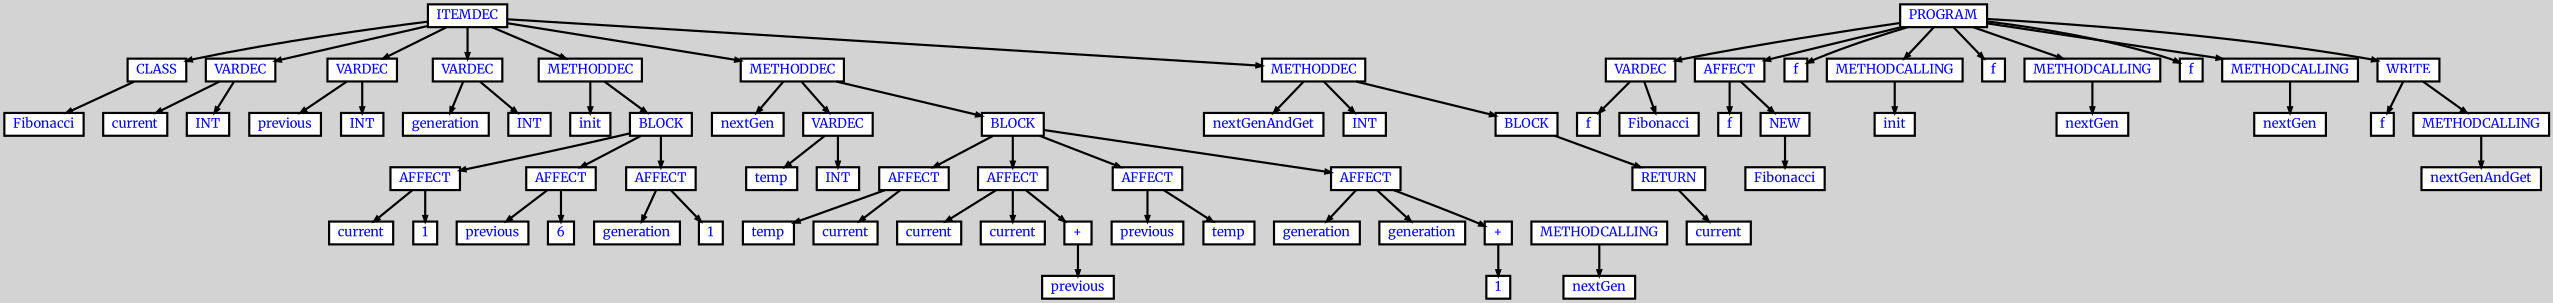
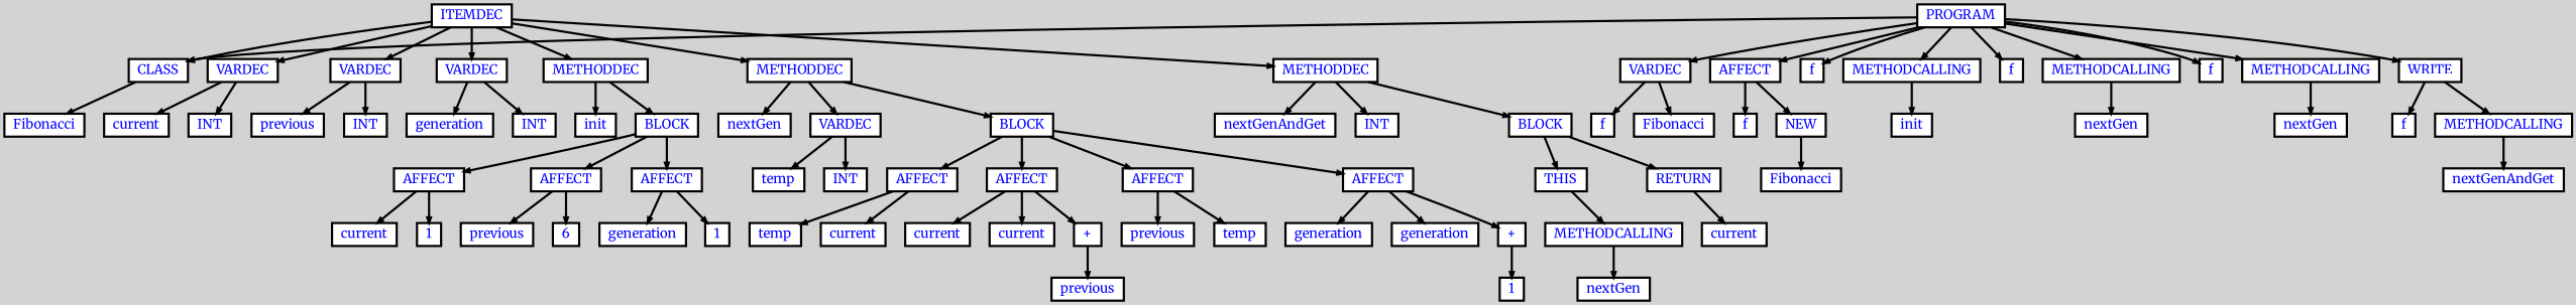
  digraph {
    bgcolor=lightgrey
    fontname=Merriweather
    ordering=out
    ranksep=.4
    node [color=black fillcolor=white fixedsize=false fontcolor=blue fontname=Merriweather fontsize=12 shape=box style="filled, solid, bold"]
    edge [arrowsize=.5 color=black fontname=Merriweather style=bold]
    n1 [height=.25 label=PROGRAM width=.25]
    n2 [height=.25 label=CLASS width=.25]
    n3 [height=.25 label=VARDEC width=.25]
    n4 [height=.25 label=AFFECT width=.25]
    n5 [height=.25 label=f width=.25]
    n6 [height=.25 label=METHODCALLING width=.25]
    n7 [height=.25 label=f width=.25]
    n8 [height=.25 label=METHODCALLING width=.25]
    n9 [height=.25 label=f width=.25]
    n10 [height=.25 label=METHODCALLING width=.25]
    n11 [height=.25 label=WRITE width=.25]
    n12 [height=.25 label=Fibonacci width=.25]
    n13 [height=.25 label=f width=.25]
    n14 [height=.25 label=Fibonacci width=.25]
    n15 [height=.25 label=f width=.25]
    n16 [height=.25 label=NEW width=.25]
    n17 [height=.25 label=init width=.25]
    n18 [height=.25 label=nextGen width=.25]
    n19 [height=.25 label=nextGen width=.25]
    n20 [height=.25 label=f width=.25]
    n21 [height=.25 label=METHODCALLING width=.25]
    n22 [height=.25 label=ITEMDEC width=.25]
    n23 [height=.25 label=VARDEC width=.25]
    n24 [height=.25 label=VARDEC width=.25]
    n25 [height=.25 label=VARDEC width=.25]
    n26 [height=.25 label=METHODDEC width=.25]
    n27 [height=.25 label=METHODDEC width=.25]
    n28 [height=.25 label=METHODDEC width=.25]
    n29 [height=.25 label=current width=.25]
    n30 [height=.25 label=INT width=.25]
    n31 [height=.25 label=previous width=.25]
    n32 [height=.25 label=INT width=.25]
    n33 [height=.25 label=generation width=.25]
    n34 [height=.25 label=INT width=.25]
    n35 [height=.25 label=init width=.25]
    n36 [height=.25 label=BLOCK width=.25]
    n37 [height=.25 label=nextGen width=.25]
    n38 [height=.25 label=VARDEC width=.25]
    n39 [height=.25 label=BLOCK width=.25]
    n40 [height=.25 label=nextGenAndGet width=.25]
    n41 [height=.25 label=INT width=.25]
    n42 [height=.25 label=BLOCK width=.25]
    n43 [height=.25 label=AFFECT width=.25]
    n44 [height=.25 label=AFFECT width=.25]
    n45 [height=.25 label=AFFECT width=.25]
    n46 [height=.25 label=current width=.25]
    n47 [height=.25 label=1 width=.25]
    n48 [height=.25 label=previous width=.25]
    n49 [height=.25 label=6 width=.25]
    n50 [height=.25 label=generation width=.25]
    n51 [height=.25 label=1 width=.25]
    n52 [height=.25 label=temp width=.25]
    n53 [height=.25 label=INT width=.25]
    n54 [height=.25 label=AFFECT width=.25]
    n55 [height=.25 label=AFFECT width=.25]
    n56 [height=.25 label=AFFECT width=.25]
    n57 [height=.25 label=AFFECT width=.25]
    n58 [height=.25 label=temp width=.25]
    n59 [height=.25 label=current width=.25]
    n60 [height=.25 label=current width=.25]
    n61 [height=.25 label=current width=.25]
    n62 [height=.25 label="+" width=.25]
    n63 [height=.25 label=previous width=.25]
    n64 [height=.25 label=temp width=.25]
    n65 [height=.25 label=generation width=.25]
    n66 [height=.25 label=generation width=.25]
    n67 [height=.25 label="+" width=.25]
    n68 [height=.25 label=previous width=.25]
    n69 [height=.25 label=1 width=.25]
+   n70 [height=.25 label=THIS width=.25]
    n71 [height=.25 label=RETURN width=.25]
    n72 [height=.25 label=METHODCALLING width=.25]
    n73 [height=.25 label=current width=.25]
    n74 [height=.25 label=nextGen width=.25]
    n75 [height=.25 label=Fibonacci width=.25]
    n76 [height=.25 label=nextGenAndGet width=.25]
+   n1 -> n2
    n1 -> n3
    n1 -> n4
    n1 -> n5
    n1 -> n6
    n1 -> n7
    n1 -> n8
    n1 -> n9
    n1 -> n10
    n1 -> n11
    n2 -> n12
    n3 -> n13
    n3 -> n14
    n4 -> n15
    n4 -> n16
    n6 -> n17
    n8 -> n18
    n10 -> n19
    n11 -> n20
    n11 -> n21
    n16 -> n75
    n21 -> n76
    n22 -> n2
    n22 -> n23
    n22 -> n24
    n22 -> n25
    n22 -> n26
    n22 -> n27
    n22 -> n28
    n23 -> n29
    n23 -> n30
    n24 -> n31
    n24 -> n32
    n25 -> n33
    n25 -> n34
    n26 -> n35
    n26 -> n36
    n27 -> n37
    n27 -> n38
    n27 -> n39
    n28 -> n40
    n28 -> n41
    n28 -> n42
    n36 -> n43
    n36 -> n44
    n36 -> n45
    n38 -> n52
    n38 -> n53
    n39 -> n54
    n39 -> n55
    n39 -> n56
    n39 -> n57
+   n42 -> n70
    n42 -> n71
    n43 -> n46
    n43 -> n47
    n44 -> n48
    n44 -> n49
    n45 -> n50
    n45 -> n51
    n54 -> n58
    n54 -> n59
    n55 -> n60
    n55 -> n61
    n55 -> n62
    n56 -> n63
    n56 -> n64
    n57 -> n65
    n57 -> n66
    n57 -> n67
    n62 -> n68
    n67 -> n69
+   n70 -> n72
    n71 -> n73
    n72 -> n74
  }
